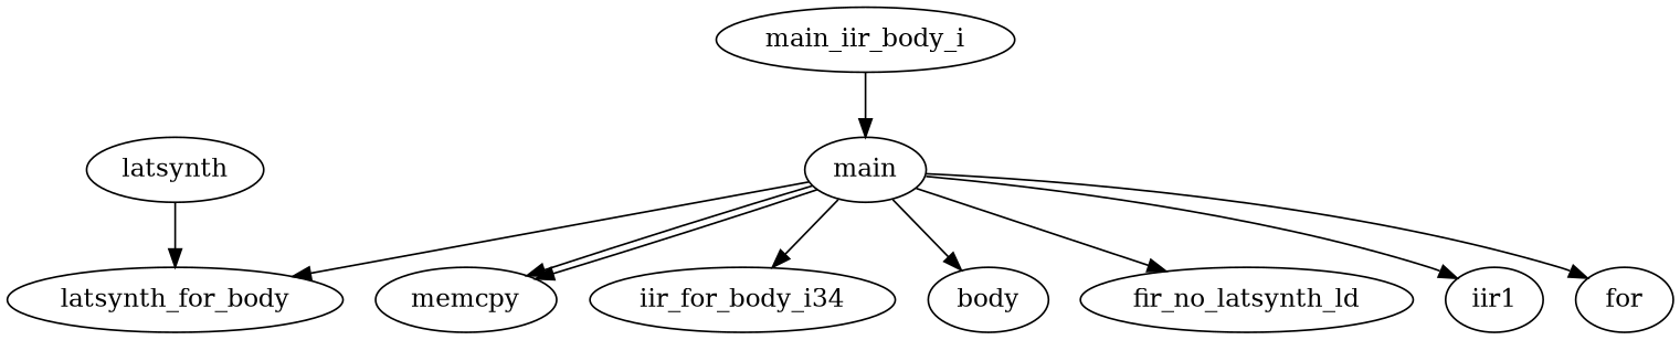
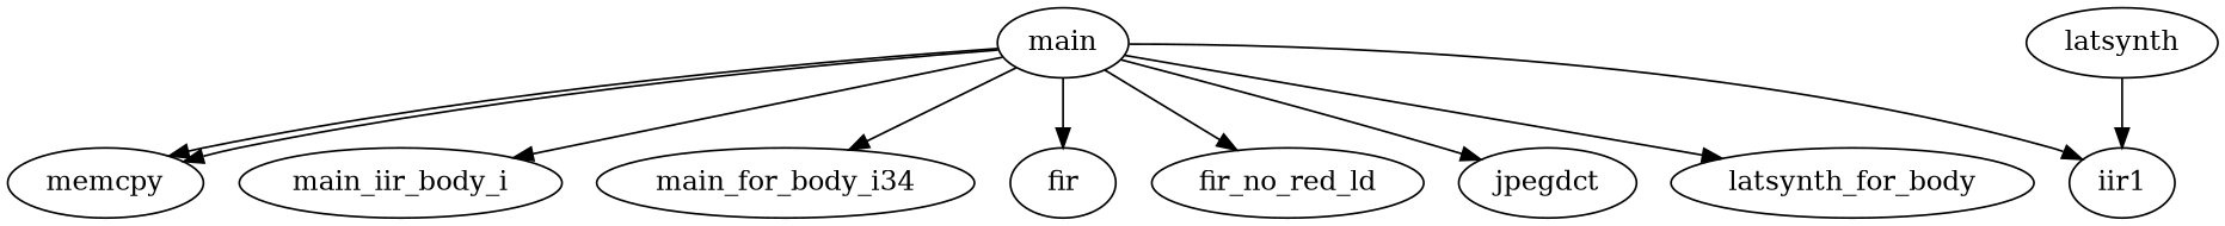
  digraph {
    main
    memcpy
    n3 [label=main_iir_body_i]
-   main_for_body_i34 [label=iir_for_body_i34]
-   fir [label=body]
-   fir_no_red_ld [label=fir_no_latsynth_ld]
+   main_for_body_i34
+   fir
+   fir_no_red_ld
    iir1
-   jpegdct [label=for]
+   jpegdct
    latsynth_for_body
    latsynth
    main -> memcpy
    main -> memcpy
-   n3 -> main
+   main -> n3
    main -> main_for_body_i34
    main -> fir
    main -> fir_no_red_ld
    main -> iir1
    main -> jpegdct
    main -> latsynth_for_body
-   latsynth -> latsynth_for_body
+   latsynth -> iir1
  }
